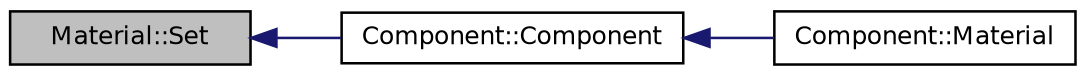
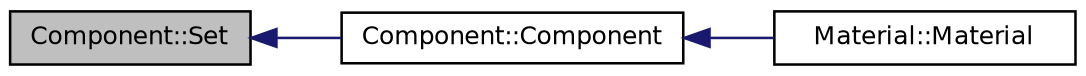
  digraph {
    rankdir=LR
    node [color=black fontname=Helvetica fontsize=10 shape=record]
    edge [color=midnightblue dir=back fontname=Helvetica fontsize=10 labelfontname=Helvetica labelfontsize=10 style=solid]
-   n1 [fillcolor=grey75 fontcolor=black height=0.2 label="Material::Set" style=filled width=0.4]
+   n1 [fillcolor=grey75 fontcolor=black height=0.2 label="Component::Set" style=filled width=0.4]
    n2 [height=0.2 label="Component::Component" width=0.4]
-   n3 [height=0.2 label="Component::Material" width=0.4]
+   n3 [height=0.2 label="Material::Material" width=0.4]
    n1 -> n2
    n2 -> n3
  }
